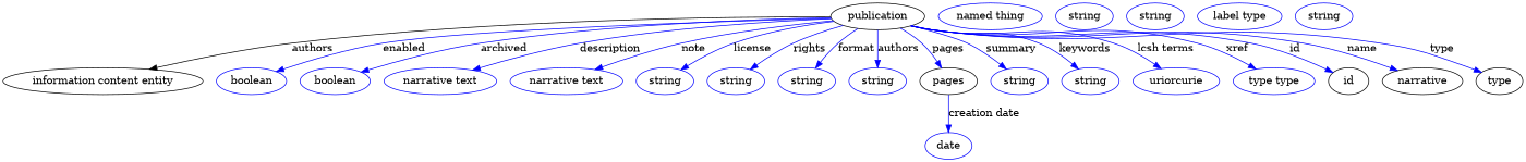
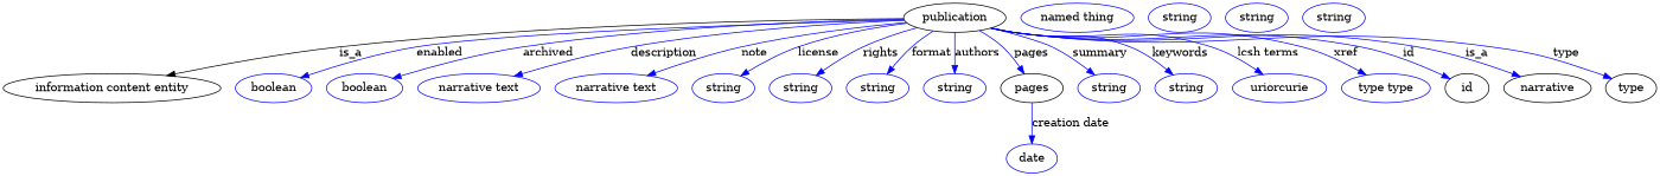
  digraph {
    node [color=blue]
    edge [color=blue style=solid]
    n1 [height=0.5 label=publication width=1.7512 color=""]
    "information content entity" [height=0.5 width=3.7191 color=""]
    n3 [height=0.5 label=boolean width=1.2999]
    n4 [height=0.5 label=boolean width=1.2999]
    n5 [height=0.5 label="narrative text" width=2.0943]
    n6 [height=0.5 label="narrative text" width=2.0943]
    n7 [height=0.5 label=string width=1.0652]
    n8 [height=0.5 label=string width=1.0652]
    n9 [height=0.5 label=string width=1.0652]
    n10 [height=0.5 label=string width=1.0652]
    pages [height=0.5 width=1.0652 color=""]
    n12 [height=0.5 label=string width=1.0652]
    n13 [height=0.5 label=string width=1.0652]
    n14 [height=0.5 label=uriorcurie width=1.6068]
    n15 [height=0.5 label="type type" width=1.2277]
    id [height=0.5 width=0.75 color=""]
    n17 [height=0.5 label=narrative width=1.011 color=""]
    type [height=0.5 width=0.86659 color=""]
    n19 [height=0.5 label=date width=0.86659]
    n20 [height=0.5 label="named thing" width=1.9318]
    n21 [height=0.5 label=string width=1.0652]
    n22 [height=0.5 label=string width=1.0652]
-   n23 [height=0.5 label="label type" width=1.5707]
    n24 [height=0.5 label=string width=1.0652]
-   n1 -> "information content entity" [label=authors color="" style=""]
+   n1 -> "information content entity" [label=is_a color="" style=""]
    n1 -> n3 [label=enabled]
    n1 -> n4 [label=archived]
    n1 -> n5 [label=description]
    n1 -> n6 [label=note]
    n1 -> n7 [label=license]
    n1 -> n8 [label=rights]
    n1 -> n9 [label=format]
    n1 -> n10 [label=authors]
    n1 -> pages [label=pages]
    n1 -> n12 [label=summary]
    n1 -> n13 [label=keywords]
    n1 -> n14 [label="lcsh terms"]
    n1 -> n15 [label=xref]
    n1 -> id [label=id]
-   n1 -> n17 [label=name]
+   n1 -> n17 [label=is_a]
    n1 -> type [label=type]
    pages -> n19 [label="creation date"]
  }
